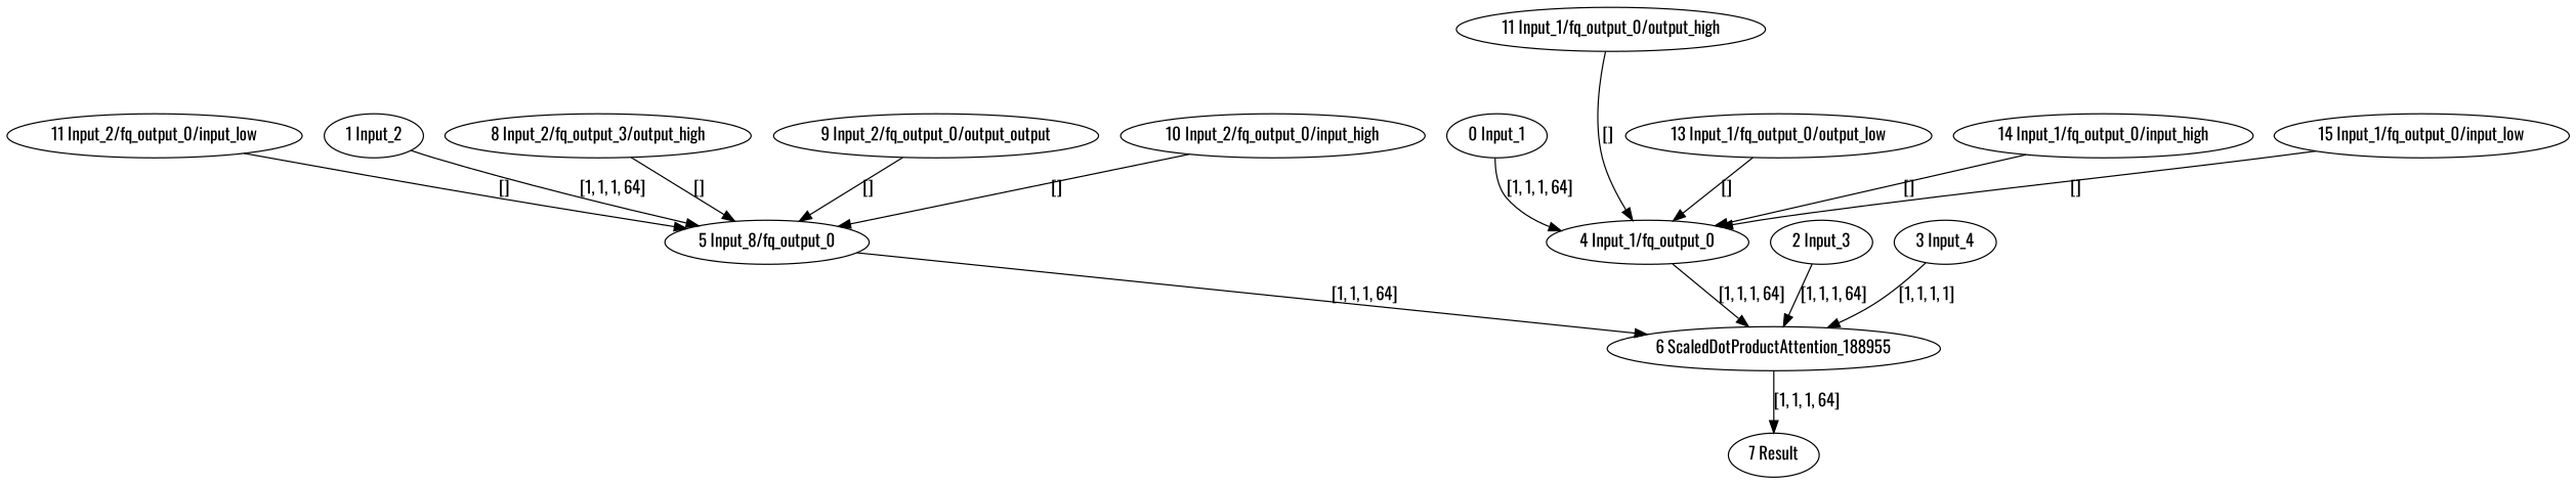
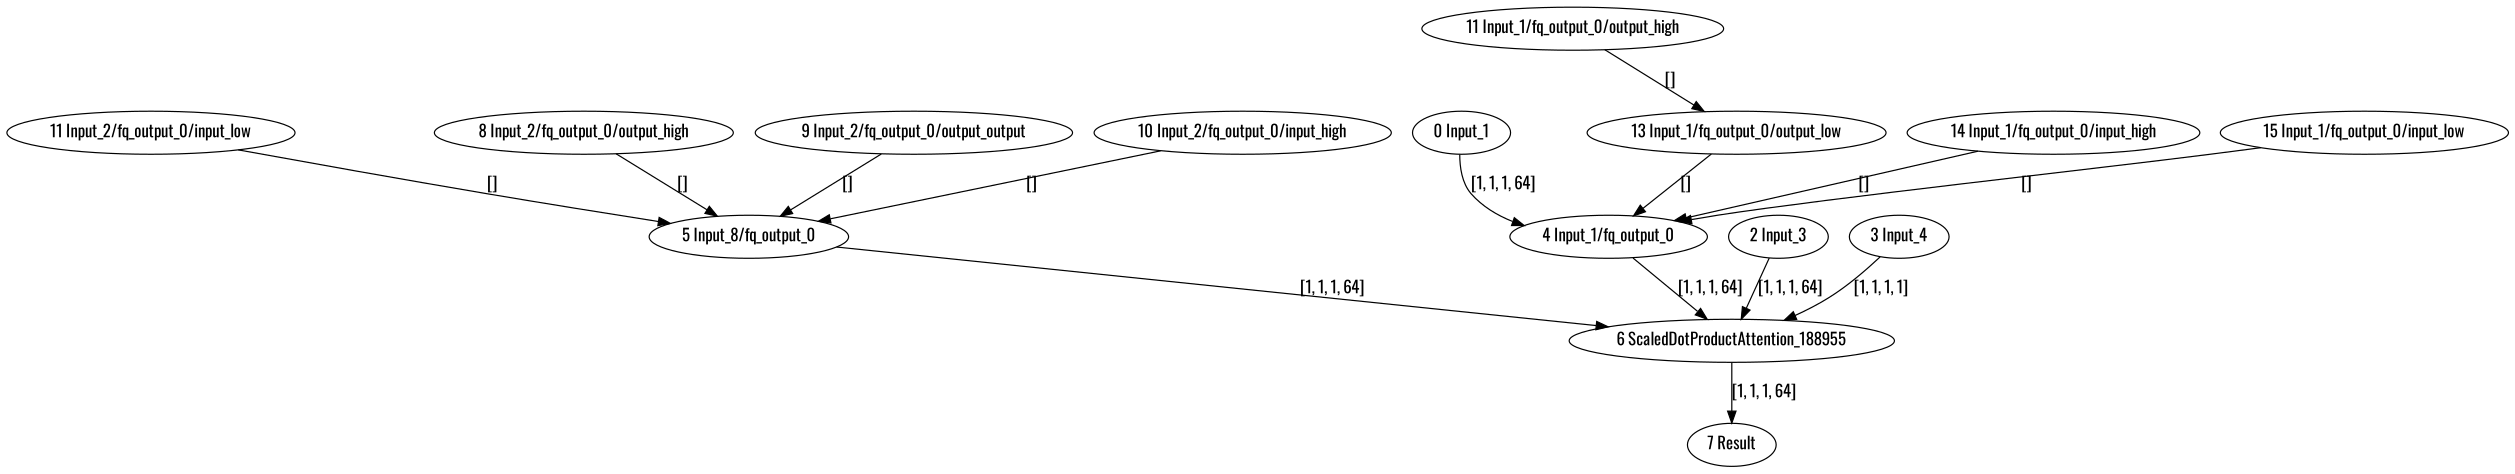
  strict digraph {
    fontname=Oswald
    node [fontname=Oswald type=Constant]
    edge [fontname=Oswald style=solid]
    "0 Input_1" [type=Parameter]
    "4 Input_1/fq_output_0" [type=FakeQuantize]
    "6 ScaledDotProductAttention_188955" [type=ScaledDotProductAttention]
-   "1 Input_2" [type=Parameter]
    n5 [label="5 Input_8/fq_output_0" type=FakeQuantize]
    "2 Input_3" [type=Parameter]
    "7 Result" [type=Result]
    "3 Input_4" [type=Parameter]
-   "8 Input_2/fq_output_0/output_high" [label="8 Input_2/fq_output_3/output_high"]
+   "8 Input_2/fq_output_0/output_high"
    n10 [label="9 Input_2/fq_output_0/output_output"]
    "10 Input_2/fq_output_0/input_high"
    "11 Input_2/fq_output_0/input_low"
    n13 [label="11 Input_1/fq_output_0/output_high"]
    "13 Input_1/fq_output_0/output_low"
    "14 Input_1/fq_output_0/input_high"
    "15 Input_1/fq_output_0/input_low"
    "0 Input_1" -> "4 Input_1/fq_output_0" [label="[1, 1, 1, 64]"]
    "4 Input_1/fq_output_0" -> "6 ScaledDotProductAttention_188955" [label="[1, 1, 1, 64]"]
    "6 ScaledDotProductAttention_188955" -> "7 Result" [label="[1, 1, 1, 64]"]
-   "1 Input_2" -> n5 [label="[1, 1, 1, 64]"]
    n5 -> "6 ScaledDotProductAttention_188955" [label="[1, 1, 1, 64]"]
    "2 Input_3" -> "6 ScaledDotProductAttention_188955" [label="[1, 1, 1, 64]"]
    "3 Input_4" -> "6 ScaledDotProductAttention_188955" [label="[1, 1, 1, 1]"]
    "8 Input_2/fq_output_0/output_high" -> n5 [label="[]"]
    n10 -> n5 [label="[]"]
    "10 Input_2/fq_output_0/input_high" -> n5 [label="[]"]
    "11 Input_2/fq_output_0/input_low" -> n5 [label="[]"]
-   n13 -> "4 Input_1/fq_output_0" [label="[]"]
+   n13 -> "13 Input_1/fq_output_0/output_low" [label="[]"]
    "13 Input_1/fq_output_0/output_low" -> "4 Input_1/fq_output_0" [label="[]"]
    "14 Input_1/fq_output_0/input_high" -> "4 Input_1/fq_output_0" [label="[]"]
    "15 Input_1/fq_output_0/input_low" -> "4 Input_1/fq_output_0" [label="[]"]
  }
